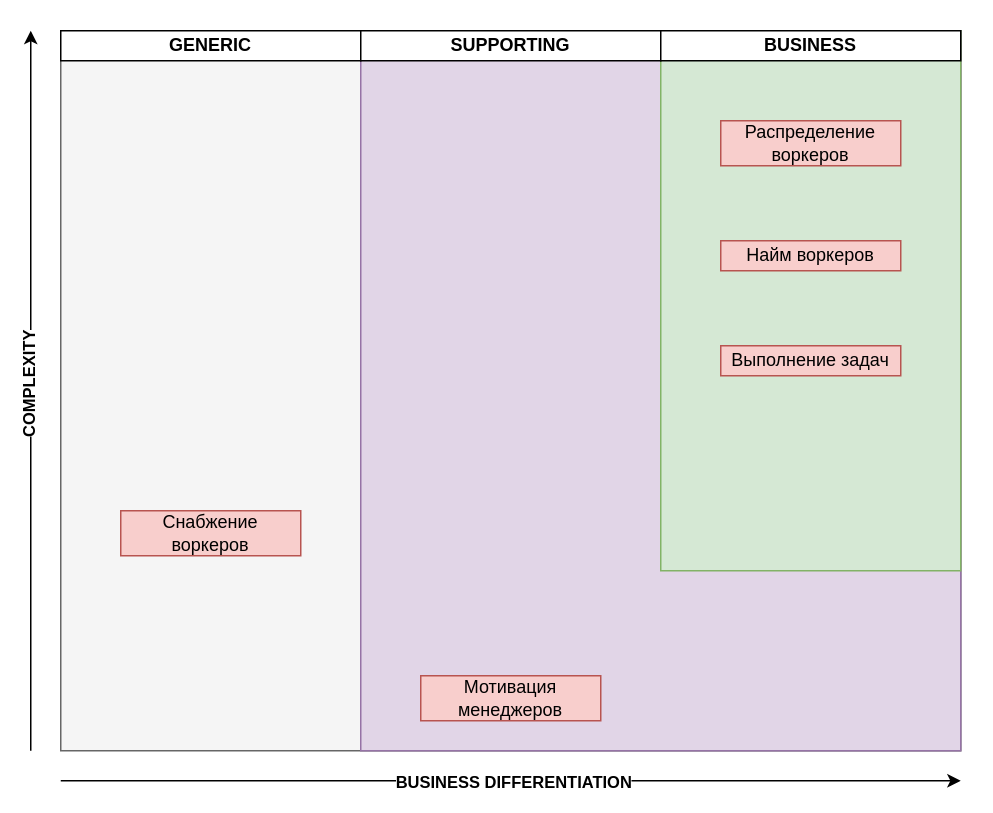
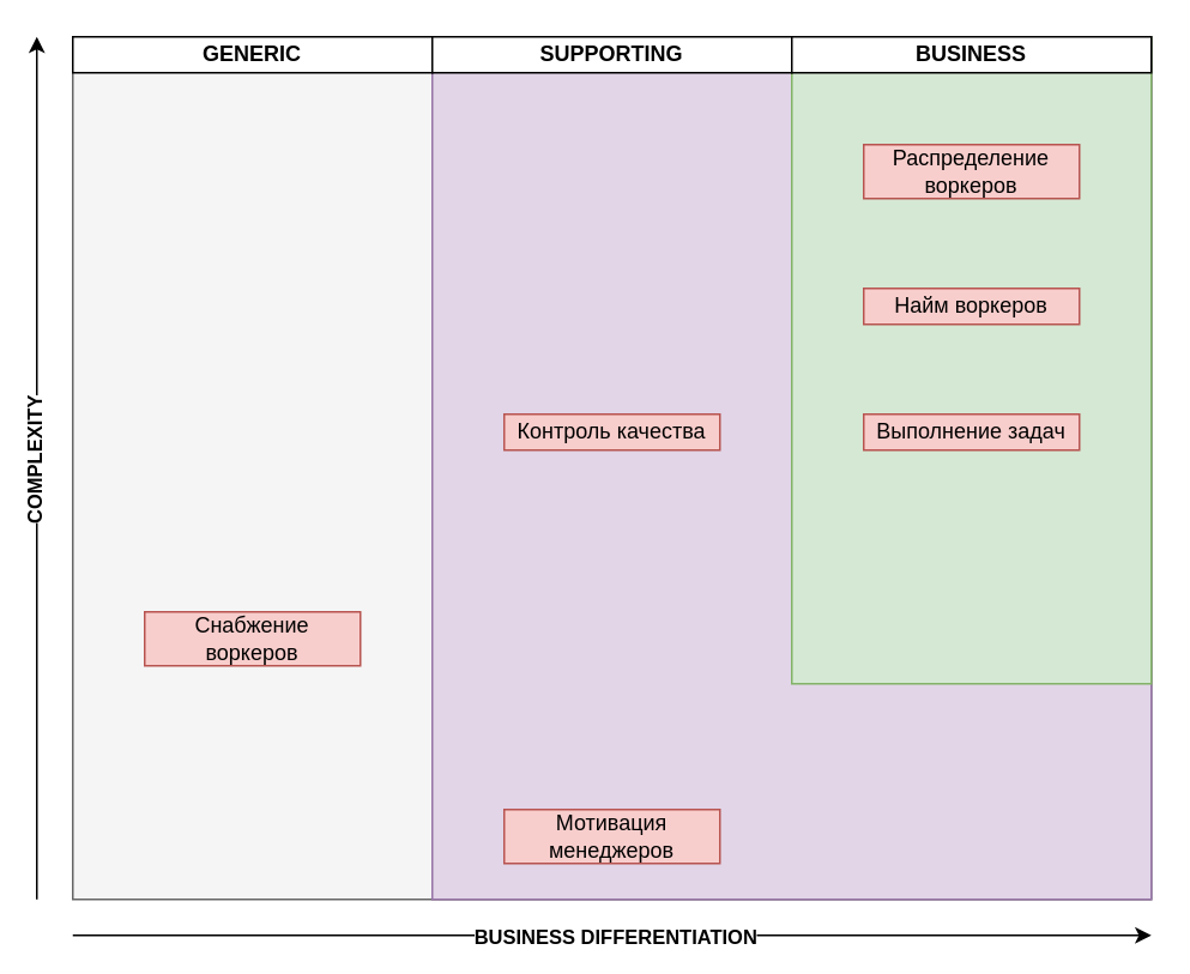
  <mxCell id="0" />
  <mxCell id="1" parent="0" />
  <mxCell id="2" value="" style="rounded=0;whiteSpace=wrap;html=1;fillColor=#f5f5f5;strokeColor=#666666;fontColor=#333333;" vertex="1" parent="1"><mxGeometry x="40" y="20" width="600" height="480" as="geometry" /></mxCell>
  <mxCell id="3" value="" style="rounded=0;whiteSpace=wrap;html=1;fillColor=#e1d5e7;strokeColor=#9673a6;" vertex="1" parent="1"><mxGeometry x="240" y="20" width="400" height="480" as="geometry" /></mxCell>
  <mxCell id="4" value="" style="rounded=0;whiteSpace=wrap;html=1;fillColor=#d5e8d4;strokeColor=#82b366;" vertex="1" parent="1"><mxGeometry x="440" y="20" width="200" height="360" as="geometry" /></mxCell>
  <mxCell id="5" value="Распределение воркеров" style="rounded=0;whiteSpace=wrap;html=1;fillColor=#f8cecc;strokeColor=#b85450;" vertex="1" parent="1"><mxGeometry x="480" y="80" width="120" height="30" as="geometry" /></mxCell>
  <mxCell id="6" value="Найм воркеров" style="rounded=0;whiteSpace=wrap;html=1;fillColor=#f8cecc;strokeColor=#b85450;" vertex="1" parent="1"><mxGeometry x="480" y="160" width="120" height="20" as="geometry" /></mxCell>
+ <mxCell id="7" value="Контроль качества" style="rounded=0;whiteSpace=wrap;html=1;fillColor=#f8cecc;strokeColor=#b85450;" vertex="1" parent="1"><mxGeometry x="280" y="230" width="120" height="20" as="geometry" /></mxCell>
  <mxCell id="8" value="Выполнение задач" style="rounded=0;whiteSpace=wrap;html=1;fillColor=#f8cecc;strokeColor=#b85450;" vertex="1" parent="1"><mxGeometry x="480" y="230" width="120" height="20" as="geometry" /></mxCell>
  <mxCell id="9" value="Снабжение воркеров" style="rounded=0;whiteSpace=wrap;html=1;fillColor=#f8cecc;strokeColor=#b85450;" vertex="1" parent="1"><mxGeometry x="80" y="340" width="120" height="30" as="geometry" /></mxCell>
  <mxCell id="10" value="Мотивация менеджеров" style="rounded=0;whiteSpace=wrap;html=1;fillColor=#f8cecc;strokeColor=#b85450;" vertex="1" parent="1"><mxGeometry x="280" y="450" width="120" height="30" as="geometry" /></mxCell>
  <mxCell id="11" value="" style="endArrow=classic;html=1;rounded=0;" edge="1" parent="1"><mxGeometry width="50" height="50" relative="1" as="geometry"><mxPoint x="40" y="520" as="sourcePoint" /><mxPoint x="640" y="520" as="targetPoint" /></mxGeometry></mxCell>
  <mxCell id="12" value="&lt;b&gt;BUSINESS DIFFERENTIATION&lt;/b&gt;" style="edgeLabel;html=1;align=center;verticalAlign=middle;resizable=0;points=[];" vertex="1" connectable="0" parent="11"><mxGeometry x="0.082" relative="1" as="geometry"><mxPoint x="-24" as="offset" /></mxGeometry></mxCell>
  <mxCell id="13" value="" style="endArrow=classic;html=1;rounded=0;" edge="1" parent="1"><mxGeometry width="50" height="50" relative="1" as="geometry"><mxPoint x="20" y="500" as="sourcePoint" /><mxPoint x="20" y="20" as="targetPoint" /></mxGeometry></mxCell>
  <mxCell id="14" value="&lt;b&gt;COMPLEXITY&lt;/b&gt;" style="edgeLabel;html=1;align=center;verticalAlign=middle;resizable=0;points=[];rotation=-90;" vertex="1" connectable="0" parent="13"><mxGeometry x="0.012" y="2" relative="1" as="geometry"><mxPoint as="offset" /></mxGeometry></mxCell>
  <mxCell id="15" value="&lt;b&gt;GENERIC&lt;/b&gt;" style="rounded=0;whiteSpace=wrap;html=1;" vertex="1" parent="1"><mxGeometry x="40" y="20" width="200" height="20" as="geometry" /></mxCell>
  <mxCell id="16" value="&lt;b&gt;SUPPORTING&lt;/b&gt;" style="rounded=0;whiteSpace=wrap;html=1;" vertex="1" parent="1"><mxGeometry x="240" y="20" width="200" height="20" as="geometry" /></mxCell>
  <mxCell id="17" value="&lt;b&gt;BUSINESS&lt;/b&gt;" style="rounded=0;whiteSpace=wrap;html=1;" vertex="1" parent="1"><mxGeometry x="440" y="20" width="200" height="20" as="geometry" /></mxCell>
